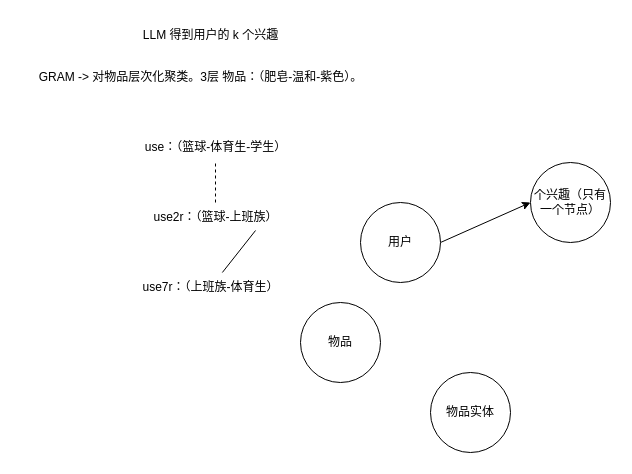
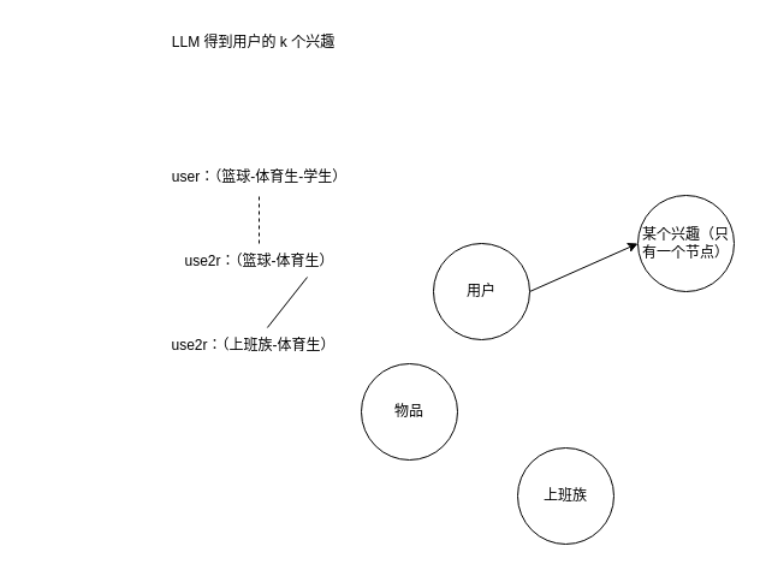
  <mxCell id="0" />
  <mxCell id="1" parent="0" />
  <mxCell id="2" value="LLM 得到用户的 k 个兴趣" style="text;html=1;align=center;verticalAlign=middle;resizable=0;points=[];autosize=1;strokeColor=none;fillColor=none;" vertex="1" parent="1"><mxGeometry x="130" y="20" width="160" height="30" as="geometry" /></mxCell>
- <mxCell id="3" value="GRAM -&amp;gt; 对物品层次化聚类。3层 物品：（肥皂-温和-紫色）。" style="text;html=1;align=center;verticalAlign=middle;resizable=0;points=[];autosize=1;strokeColor=none;fillColor=none;" vertex="1" parent="1"><mxGeometry x="20" y="62" width="360" height="30" as="geometry" /></mxCell>
- <mxCell id="4" value="use：（篮球-体育生-学生）" style="text;html=1;align=center;verticalAlign=middle;resizable=0;points=[];autosize=1;strokeColor=none;fillColor=none;" vertex="1" parent="1"><mxGeometry x="130" y="132" width="170" height="30" as="geometry" /></mxCell>
+ <mxCell id="4" value="user：（篮球-体育生-学生）" style="text;html=1;align=center;verticalAlign=middle;resizable=0;points=[];autosize=1;strokeColor=none;fillColor=none;" vertex="1" parent="1"><mxGeometry x="130" y="132" width="170" height="30" as="geometry" /></mxCell>
  <mxCell id="5" style="rounded=0;orthogonalLoop=1;jettySize=auto;html=1;exitX=1;exitY=0.5;exitDx=0;exitDy=0;entryX=0;entryY=0.5;entryDx=0;entryDy=0;" edge="1" parent="1" source="6" target="9"><mxGeometry relative="1" as="geometry" /></mxCell>
  <mxCell id="6" value="用户" style="ellipse;whiteSpace=wrap;html=1;aspect=fixed;" vertex="1" parent="1"><mxGeometry x="360" y="202" width="80" height="80" as="geometry" /></mxCell>
  <mxCell id="7" value="物品" style="ellipse;whiteSpace=wrap;html=1;aspect=fixed;" vertex="1" parent="1"><mxGeometry x="300" y="302" width="80" height="80" as="geometry" /></mxCell>
- <mxCell id="8" value="物品实体" style="ellipse;whiteSpace=wrap;html=1;aspect=fixed;" vertex="1" parent="1"><mxGeometry x="430" y="372" width="80" height="80" as="geometry" /></mxCell>
- <mxCell id="9" value="个兴趣（只有一个节点）" style="ellipse;whiteSpace=wrap;html=1;aspect=fixed;" vertex="1" parent="1"><mxGeometry x="530" y="162" width="80" height="80" as="geometry" /></mxCell>
- <mxCell id="10" value="use2r：（篮球-上班族）" style="text;html=1;align=center;verticalAlign=middle;resizable=0;points=[];autosize=1;strokeColor=none;fillColor=none;" vertex="1" parent="1"><mxGeometry x="140" y="202" width="150" height="30" as="geometry" /></mxCell>
+ <mxCell id="8" value="上班族" style="ellipse;whiteSpace=wrap;html=1;aspect=fixed;" vertex="1" parent="1"><mxGeometry x="430" y="372" width="80" height="80" as="geometry" /></mxCell>
+ <mxCell id="9" value="某个兴趣（只有一个节点）" style="ellipse;whiteSpace=wrap;html=1;aspect=fixed;" vertex="1" parent="1"><mxGeometry x="530" y="162" width="80" height="80" as="geometry" /></mxCell>
+ <mxCell id="10" value="use2r：（篮球-体育生）" style="text;html=1;align=center;verticalAlign=middle;resizable=0;points=[];autosize=1;strokeColor=none;fillColor=none;" vertex="1" parent="1"><mxGeometry x="140" y="202" width="150" height="30" as="geometry" /></mxCell>
  <mxCell id="11" value="" style="endArrow=none;html=1;rounded=0;dashed=1;" edge="1" parent="1" source="10" target="4"><mxGeometry width="50" height="50" relative="1" as="geometry"><mxPoint x="100" y="382" as="sourcePoint" /><mxPoint x="150" y="332" as="targetPoint" /></mxGeometry></mxCell>
- <mxCell id="12" value="use7r：（上班族-体育生）" style="text;html=1;align=center;verticalAlign=middle;resizable=0;points=[];autosize=1;strokeColor=none;fillColor=none;" vertex="1" parent="1"><mxGeometry x="125" y="272" width="170" height="30" as="geometry" /></mxCell>
+ <mxCell id="12" value="use2r：（上班族-体育生）" style="text;html=1;align=center;verticalAlign=middle;resizable=0;points=[];autosize=1;strokeColor=none;fillColor=none;" vertex="1" parent="1"><mxGeometry x="125" y="272" width="170" height="30" as="geometry" /></mxCell>
  <mxCell id="13" value="" style="endArrow=none;html=1;rounded=0;entryX=0.767;entryY=0.933;entryDx=0;entryDy=0;entryPerimeter=0;" edge="1" parent="1" source="12" target="10"><mxGeometry width="50" height="50" relative="1" as="geometry"><mxPoint x="300" y="232" as="sourcePoint" /><mxPoint x="300" y="192" as="targetPoint" /></mxGeometry></mxCell>
